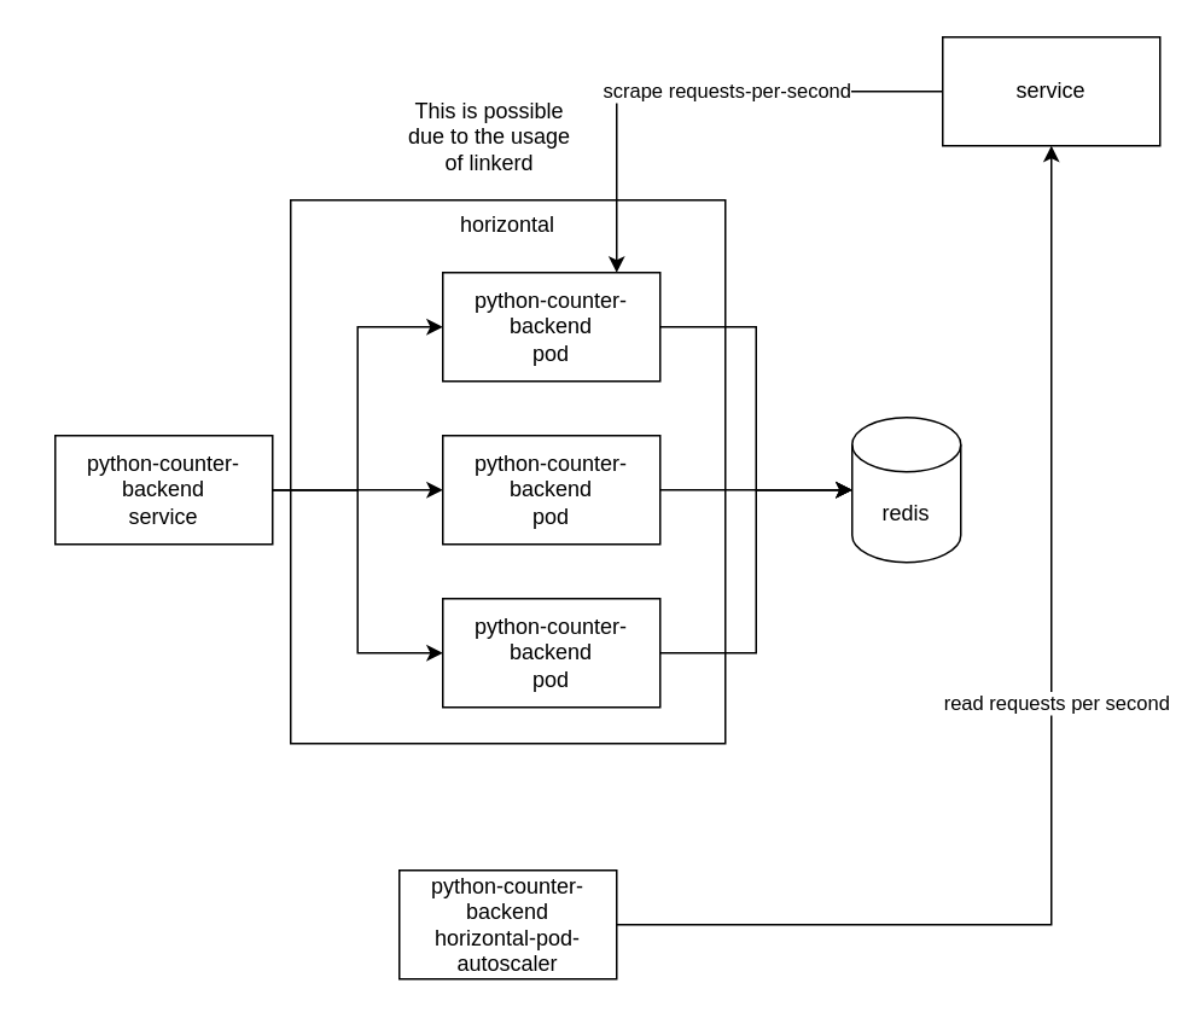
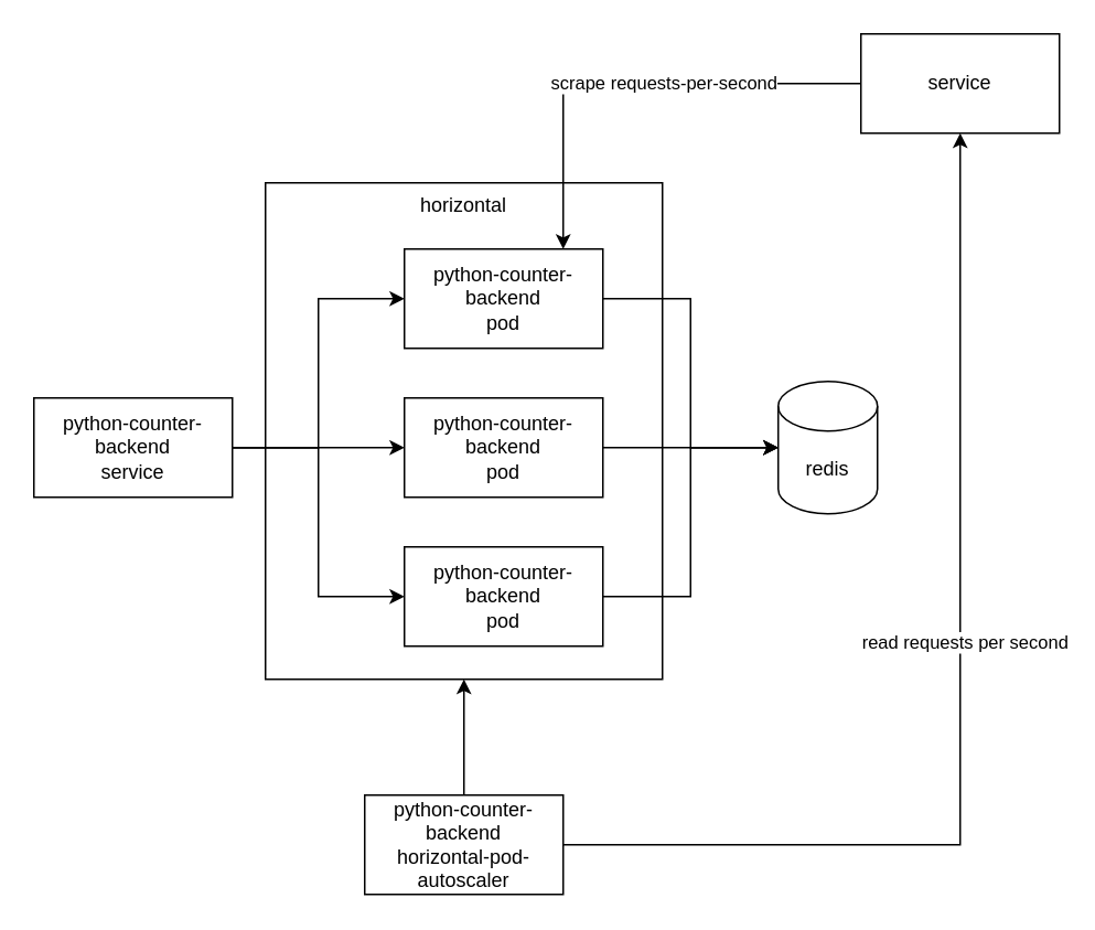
  <mxCell id="0" />
  <mxCell id="1" parent="0" />
  <mxCell id="2" value="horizontal" style="rounded=0;whiteSpace=wrap;html=1;verticalAlign=top;" parent="1" vertex="1"><mxGeometry x="160" y="110" width="240" height="300" as="geometry" /></mxCell>
  <mxCell id="3" style="edgeStyle=orthogonalEdgeStyle;rounded=0;orthogonalLoop=1;jettySize=auto;html=1;entryX=0;entryY=0.5;entryDx=0;entryDy=0;entryPerimeter=0;" parent="1" source="4" target="20" edge="1"><mxGeometry relative="1" as="geometry" /></mxCell>
  <mxCell id="4" value="python-counter-backend&lt;br&gt;pod" style="rounded=0;whiteSpace=wrap;html=1;" parent="1" vertex="1"><mxGeometry x="244" y="150" width="120" height="60" as="geometry" /></mxCell>
  <mxCell id="5" style="edgeStyle=orthogonalEdgeStyle;rounded=0;orthogonalLoop=1;jettySize=auto;html=1;entryX=0;entryY=0.5;entryDx=0;entryDy=0;" parent="1" source="8" target="4" edge="1"><mxGeometry relative="1" as="geometry" /></mxCell>
  <mxCell id="6" style="edgeStyle=orthogonalEdgeStyle;rounded=0;orthogonalLoop=1;jettySize=auto;html=1;entryX=0;entryY=0.5;entryDx=0;entryDy=0;" parent="1" source="8" target="10" edge="1"><mxGeometry relative="1" as="geometry" /></mxCell>
  <mxCell id="7" style="edgeStyle=orthogonalEdgeStyle;rounded=0;orthogonalLoop=1;jettySize=auto;html=1;entryX=0;entryY=0.5;entryDx=0;entryDy=0;" parent="1" source="8" target="12" edge="1"><mxGeometry relative="1" as="geometry" /></mxCell>
- <mxCell id="8" value="python-counter-backend&lt;br&gt;service" style="rounded=0;whiteSpace=wrap;html=1;" parent="1" vertex="1"><mxGeometry x="30" y="240" width="120" height="60" as="geometry" /></mxCell>
+ <mxCell id="8" value="python-counter-backend&lt;br&gt;service" style="rounded=0;whiteSpace=wrap;html=1;" parent="1" vertex="1"><mxGeometry x="20" y="240" width="120" height="60" as="geometry" /></mxCell>
  <mxCell id="9" style="edgeStyle=orthogonalEdgeStyle;rounded=0;orthogonalLoop=1;jettySize=auto;html=1;entryX=0;entryY=0.5;entryDx=0;entryDy=0;entryPerimeter=0;" parent="1" source="10" target="20" edge="1"><mxGeometry relative="1" as="geometry" /></mxCell>
  <mxCell id="10" value="python-counter-backend&lt;br&gt;pod" style="rounded=0;whiteSpace=wrap;html=1;" parent="1" vertex="1"><mxGeometry x="244" y="240" width="120" height="60" as="geometry" /></mxCell>
  <mxCell id="11" style="edgeStyle=orthogonalEdgeStyle;rounded=0;orthogonalLoop=1;jettySize=auto;html=1;entryX=0;entryY=0.5;entryDx=0;entryDy=0;entryPerimeter=0;" parent="1" source="12" target="20" edge="1"><mxGeometry relative="1" as="geometry" /></mxCell>
  <mxCell id="12" value="python-counter-backend&lt;br&gt;pod" style="rounded=0;whiteSpace=wrap;html=1;" parent="1" vertex="1"><mxGeometry x="244" y="330" width="120" height="60" as="geometry" /></mxCell>
+ <mxCell id="13" style="edgeStyle=orthogonalEdgeStyle;rounded=0;orthogonalLoop=1;jettySize=auto;html=1;" parent="1" source="16" target="2" edge="1"><mxGeometry relative="1" as="geometry" /></mxCell>
  <mxCell id="14" style="edgeStyle=orthogonalEdgeStyle;rounded=0;orthogonalLoop=1;jettySize=auto;html=1;" parent="1" source="16" target="19" edge="1"><mxGeometry relative="1" as="geometry" /></mxCell>
  <mxCell id="15" value="read requests per second" style="edgeLabel;html=1;align=center;verticalAlign=middle;resizable=0;points=[];" parent="14" vertex="1" connectable="0"><mxGeometry x="0.084" y="-2" relative="1" as="geometry"><mxPoint as="offset" /></mxGeometry></mxCell>
  <mxCell id="16" value="python-counter-backend&lt;br&gt;horizontal-pod-autoscaler" style="rounded=0;whiteSpace=wrap;html=1;" parent="1" vertex="1"><mxGeometry x="220" y="480" width="120" height="60" as="geometry" /></mxCell>
  <mxCell id="17" style="edgeStyle=orthogonalEdgeStyle;rounded=0;orthogonalLoop=1;jettySize=auto;html=1;" parent="1" source="19" target="4" edge="1"><mxGeometry relative="1" as="geometry"><mxPoint x="334" y="160" as="targetPoint" /><Array as="points"><mxPoint x="340" y="50" /></Array></mxGeometry></mxCell>
  <mxCell id="18" value="scrape requests-per-second" style="edgeLabel;html=1;align=center;verticalAlign=middle;resizable=0;points=[];" parent="17" vertex="1" connectable="0"><mxGeometry x="-0.146" y="-1" relative="1" as="geometry"><mxPoint as="offset" /></mxGeometry></mxCell>
  <mxCell id="19" value="service" style="rounded=0;whiteSpace=wrap;html=1;" parent="1" vertex="1"><mxGeometry x="520" y="20" width="120" height="60" as="geometry" /></mxCell>
  <mxCell id="20" value="redis" style="shape=cylinder3;whiteSpace=wrap;html=1;boundedLbl=1;backgroundOutline=1;size=15;" parent="1" vertex="1"><mxGeometry x="470" y="230" width="60" height="80" as="geometry" /></mxCell>
- <mxCell id="21" value="This is possible due to the usage of linkerd" style="text;html=1;strokeColor=none;fillColor=none;align=center;verticalAlign=middle;whiteSpace=wrap;rounded=0;" parent="1" vertex="1"><mxGeometry x="220" y="60" width="100" height="30" as="geometry" /></mxCell>
